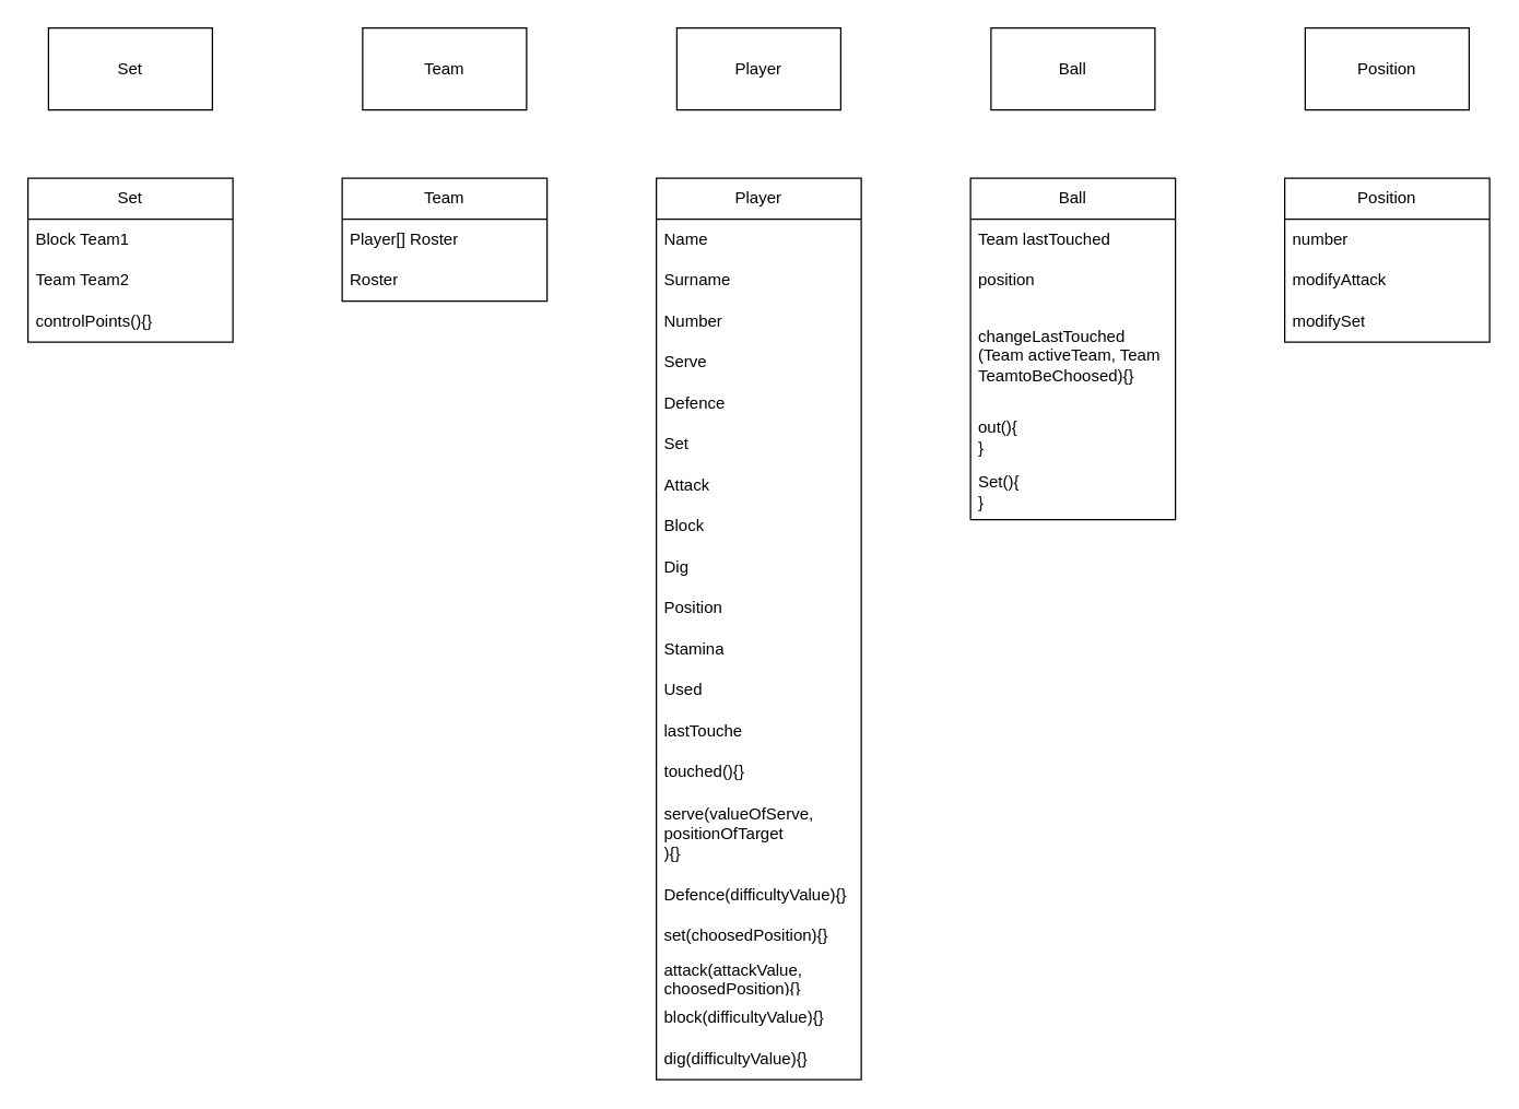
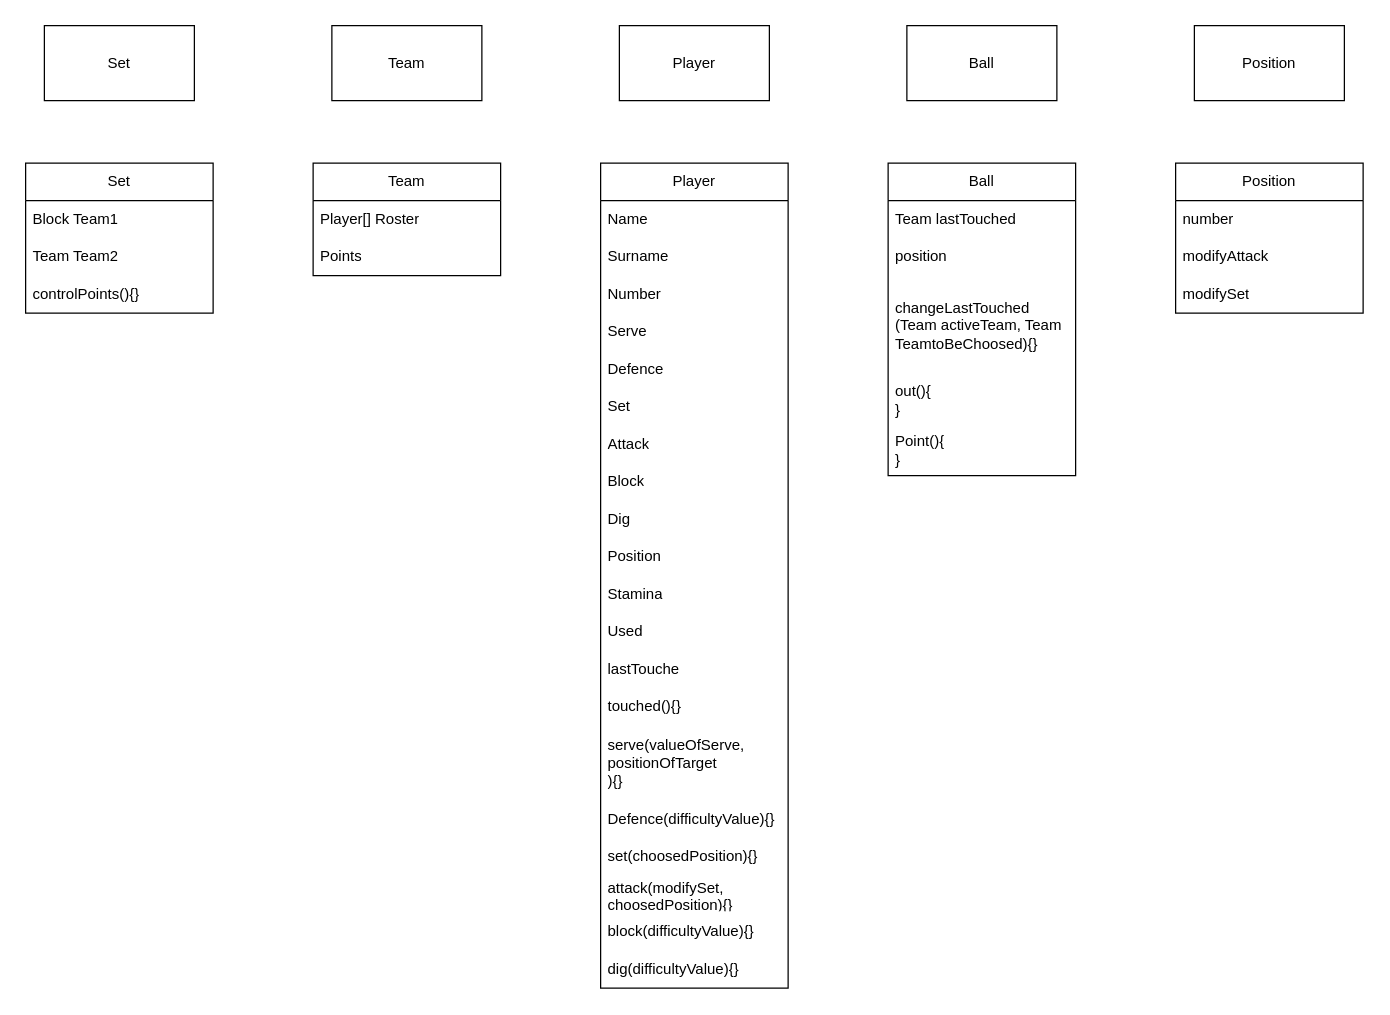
  <mxCell id="0" />
  <mxCell id="1" parent="0" />
  <mxCell id="2" value="Set" style="rounded=0;whiteSpace=wrap;html=1;" vertex="1" parent="1"><mxGeometry x="35" y="20" width="120" height="60" as="geometry" /></mxCell>
  <mxCell id="3" value="Team" style="rounded=0;whiteSpace=wrap;html=1;" vertex="1" parent="1"><mxGeometry x="265" y="20" width="120" height="60" as="geometry" /></mxCell>
  <mxCell id="4" value="Player" style="rounded=0;whiteSpace=wrap;html=1;" vertex="1" parent="1"><mxGeometry x="495" y="20" width="120" height="60" as="geometry" /></mxCell>
  <mxCell id="5" value="Ball" style="rounded=0;whiteSpace=wrap;html=1;" vertex="1" parent="1"><mxGeometry x="725" y="20" width="120" height="60" as="geometry" /></mxCell>
  <mxCell id="6" value="Ball" style="swimlane;fontStyle=0;childLayout=stackLayout;horizontal=1;startSize=30;horizontalStack=0;resizeParent=1;resizeParentMax=0;resizeLast=0;collapsible=1;marginBottom=0;whiteSpace=wrap;html=1;" vertex="1" parent="1"><mxGeometry x="710" y="130" width="150" height="250" as="geometry" /></mxCell>
  <mxCell id="7" value="Team lastTouched" style="text;strokeColor=none;fillColor=none;align=left;verticalAlign=middle;spacingLeft=4;spacingRight=4;overflow=hidden;points=[[0,0.5],[1,0.5]];portConstraint=eastwest;rotatable=0;whiteSpace=wrap;html=1;" vertex="1" parent="6"><mxGeometry y="30" width="150" height="30" as="geometry" /></mxCell>
  <mxCell id="8" value="position" style="text;strokeColor=none;fillColor=none;align=left;verticalAlign=middle;spacingLeft=4;spacingRight=4;overflow=hidden;points=[[0,0.5],[1,0.5]];portConstraint=eastwest;rotatable=0;whiteSpace=wrap;html=1;" vertex="1" parent="6"><mxGeometry y="60" width="150" height="30" as="geometry" /></mxCell>
  <mxCell id="9" value="changeLastTouched&lt;br&gt;(Team activeTeam, Team TeamtoBeChoosed){}" style="text;strokeColor=none;fillColor=none;align=left;verticalAlign=middle;spacingLeft=4;spacingRight=4;overflow=hidden;points=[[0,0.5],[1,0.5]];portConstraint=eastwest;rotatable=0;whiteSpace=wrap;html=1;" vertex="1" parent="6"><mxGeometry y="90" width="150" height="80" as="geometry" /></mxCell>
  <mxCell id="10" value="out(){&lt;br&gt;}" style="text;strokeColor=none;fillColor=none;align=left;verticalAlign=middle;spacingLeft=4;spacingRight=4;overflow=hidden;points=[[0,0.5],[1,0.5]];portConstraint=eastwest;rotatable=0;whiteSpace=wrap;html=1;" vertex="1" parent="6"><mxGeometry y="170" width="150" height="40" as="geometry" /></mxCell>
- <mxCell id="11" value="Set(){&lt;br&gt;}" style="text;strokeColor=none;fillColor=none;align=left;verticalAlign=middle;spacingLeft=4;spacingRight=4;overflow=hidden;points=[[0,0.5],[1,0.5]];portConstraint=eastwest;rotatable=0;whiteSpace=wrap;html=1;" vertex="1" parent="6"><mxGeometry y="210" width="150" height="40" as="geometry" /></mxCell>
+ <mxCell id="11" value="Point(){&lt;br&gt;}" style="text;strokeColor=none;fillColor=none;align=left;verticalAlign=middle;spacingLeft=4;spacingRight=4;overflow=hidden;points=[[0,0.5],[1,0.5]];portConstraint=eastwest;rotatable=0;whiteSpace=wrap;html=1;" vertex="1" parent="6"><mxGeometry y="210" width="150" height="40" as="geometry" /></mxCell>
  <mxCell id="12" value="Player" style="swimlane;fontStyle=0;childLayout=stackLayout;horizontal=1;startSize=30;horizontalStack=0;resizeParent=1;resizeParentMax=0;resizeLast=0;collapsible=1;marginBottom=0;whiteSpace=wrap;html=1;" vertex="1" parent="1"><mxGeometry x="480" y="130" width="150" height="660" as="geometry" /></mxCell>
  <mxCell id="13" value="Name" style="text;strokeColor=none;fillColor=none;align=left;verticalAlign=middle;spacingLeft=4;spacingRight=4;overflow=hidden;points=[[0,0.5],[1,0.5]];portConstraint=eastwest;rotatable=0;whiteSpace=wrap;html=1;" vertex="1" parent="12"><mxGeometry y="30" width="150" height="30" as="geometry" /></mxCell>
  <mxCell id="14" value="Surname" style="text;strokeColor=none;fillColor=none;align=left;verticalAlign=middle;spacingLeft=4;spacingRight=4;overflow=hidden;points=[[0,0.5],[1,0.5]];portConstraint=eastwest;rotatable=0;whiteSpace=wrap;html=1;" vertex="1" parent="12"><mxGeometry y="60" width="150" height="30" as="geometry" /></mxCell>
  <mxCell id="15" value="Number" style="text;strokeColor=none;fillColor=none;align=left;verticalAlign=middle;spacingLeft=4;spacingRight=4;overflow=hidden;points=[[0,0.5],[1,0.5]];portConstraint=eastwest;rotatable=0;whiteSpace=wrap;html=1;" vertex="1" parent="12"><mxGeometry y="90" width="150" height="30" as="geometry" /></mxCell>
  <mxCell id="16" value="Serve" style="text;strokeColor=none;fillColor=none;align=left;verticalAlign=middle;spacingLeft=4;spacingRight=4;overflow=hidden;points=[[0,0.5],[1,0.5]];portConstraint=eastwest;rotatable=0;whiteSpace=wrap;html=1;" vertex="1" parent="12"><mxGeometry y="120" width="150" height="30" as="geometry" /></mxCell>
  <mxCell id="17" value="Defence" style="text;strokeColor=none;fillColor=none;align=left;verticalAlign=middle;spacingLeft=4;spacingRight=4;overflow=hidden;points=[[0,0.5],[1,0.5]];portConstraint=eastwest;rotatable=0;whiteSpace=wrap;html=1;" vertex="1" parent="12"><mxGeometry y="150" width="150" height="30" as="geometry" /></mxCell>
  <mxCell id="18" value="Set" style="text;strokeColor=none;fillColor=none;align=left;verticalAlign=middle;spacingLeft=4;spacingRight=4;overflow=hidden;points=[[0,0.5],[1,0.5]];portConstraint=eastwest;rotatable=0;whiteSpace=wrap;html=1;" vertex="1" parent="12"><mxGeometry y="180" width="150" height="30" as="geometry" /></mxCell>
  <mxCell id="19" value="Attack" style="text;strokeColor=none;fillColor=none;align=left;verticalAlign=middle;spacingLeft=4;spacingRight=4;overflow=hidden;points=[[0,0.5],[1,0.5]];portConstraint=eastwest;rotatable=0;whiteSpace=wrap;html=1;" vertex="1" parent="12"><mxGeometry y="210" width="150" height="30" as="geometry" /></mxCell>
  <mxCell id="20" value="Block" style="text;strokeColor=none;fillColor=none;align=left;verticalAlign=middle;spacingLeft=4;spacingRight=4;overflow=hidden;points=[[0,0.5],[1,0.5]];portConstraint=eastwest;rotatable=0;whiteSpace=wrap;html=1;" vertex="1" parent="12"><mxGeometry y="240" width="150" height="30" as="geometry" /></mxCell>
  <mxCell id="21" value="Dig" style="text;strokeColor=none;fillColor=none;align=left;verticalAlign=middle;spacingLeft=4;spacingRight=4;overflow=hidden;points=[[0,0.5],[1,0.5]];portConstraint=eastwest;rotatable=0;whiteSpace=wrap;html=1;" vertex="1" parent="12"><mxGeometry y="270" width="150" height="30" as="geometry" /></mxCell>
  <mxCell id="22" value="Position" style="text;strokeColor=none;fillColor=none;align=left;verticalAlign=middle;spacingLeft=4;spacingRight=4;overflow=hidden;points=[[0,0.5],[1,0.5]];portConstraint=eastwest;rotatable=0;whiteSpace=wrap;html=1;" vertex="1" parent="12"><mxGeometry y="300" width="150" height="30" as="geometry" /></mxCell>
  <mxCell id="23" value="Stamina" style="text;strokeColor=none;fillColor=none;align=left;verticalAlign=middle;spacingLeft=4;spacingRight=4;overflow=hidden;points=[[0,0.5],[1,0.5]];portConstraint=eastwest;rotatable=0;whiteSpace=wrap;html=1;" vertex="1" parent="12"><mxGeometry y="330" width="150" height="30" as="geometry" /></mxCell>
  <mxCell id="24" value="Used" style="text;strokeColor=none;fillColor=none;align=left;verticalAlign=middle;spacingLeft=4;spacingRight=4;overflow=hidden;points=[[0,0.5],[1,0.5]];portConstraint=eastwest;rotatable=0;whiteSpace=wrap;html=1;" vertex="1" parent="12"><mxGeometry y="360" width="150" height="30" as="geometry" /></mxCell>
  <mxCell id="25" value="lastTouche" style="text;strokeColor=none;fillColor=none;align=left;verticalAlign=middle;spacingLeft=4;spacingRight=4;overflow=hidden;points=[[0,0.5],[1,0.5]];portConstraint=eastwest;rotatable=0;whiteSpace=wrap;html=1;" vertex="1" parent="12"><mxGeometry y="390" width="150" height="30" as="geometry" /></mxCell>
  <mxCell id="26" value="touched(){}" style="text;strokeColor=none;fillColor=none;align=left;verticalAlign=middle;spacingLeft=4;spacingRight=4;overflow=hidden;points=[[0,0.5],[1,0.5]];portConstraint=eastwest;rotatable=0;whiteSpace=wrap;html=1;" vertex="1" parent="12"><mxGeometry y="420" width="150" height="30" as="geometry" /></mxCell>
  <mxCell id="27" value="serve(valueOfServe, positionOfTarget&lt;br&gt;){}" style="text;strokeColor=none;fillColor=none;align=left;verticalAlign=middle;spacingLeft=4;spacingRight=4;overflow=hidden;points=[[0,0.5],[1,0.5]];portConstraint=eastwest;rotatable=0;whiteSpace=wrap;html=1;" vertex="1" parent="12"><mxGeometry y="450" width="150" height="60" as="geometry" /></mxCell>
  <mxCell id="28" value="Defence(difficultyValue){}" style="text;strokeColor=none;fillColor=none;align=left;verticalAlign=middle;spacingLeft=4;spacingRight=4;overflow=hidden;points=[[0,0.5],[1,0.5]];portConstraint=eastwest;rotatable=0;whiteSpace=wrap;html=1;" vertex="1" parent="12"><mxGeometry y="510" width="150" height="30" as="geometry" /></mxCell>
  <mxCell id="29" value="set(choosedPosition){}" style="text;strokeColor=none;fillColor=none;align=left;verticalAlign=middle;spacingLeft=4;spacingRight=4;overflow=hidden;points=[[0,0.5],[1,0.5]];portConstraint=eastwest;rotatable=0;whiteSpace=wrap;html=1;" vertex="1" parent="12"><mxGeometry y="540" width="150" height="30" as="geometry" /></mxCell>
- <mxCell id="30" value="attack(attackValue,&lt;br&gt;choosedPosition){}" style="text;strokeColor=none;fillColor=none;align=left;verticalAlign=middle;spacingLeft=4;spacingRight=4;overflow=hidden;points=[[0,0.5],[1,0.5]];portConstraint=eastwest;rotatable=0;whiteSpace=wrap;html=1;" vertex="1" parent="12"><mxGeometry y="570" width="150" height="30" as="geometry" /></mxCell>
+ <mxCell id="30" value="attack(modifySet,&lt;br&gt;choosedPosition){}" style="text;strokeColor=none;fillColor=none;align=left;verticalAlign=middle;spacingLeft=4;spacingRight=4;overflow=hidden;points=[[0,0.5],[1,0.5]];portConstraint=eastwest;rotatable=0;whiteSpace=wrap;html=1;" vertex="1" parent="12"><mxGeometry y="570" width="150" height="30" as="geometry" /></mxCell>
  <mxCell id="31" value="block(difficultyValue){}" style="text;strokeColor=none;fillColor=none;align=left;verticalAlign=middle;spacingLeft=4;spacingRight=4;overflow=hidden;points=[[0,0.5],[1,0.5]];portConstraint=eastwest;rotatable=0;whiteSpace=wrap;html=1;" vertex="1" parent="12"><mxGeometry y="600" width="150" height="30" as="geometry" /></mxCell>
  <mxCell id="32" value="dig(difficultyValue){}" style="text;strokeColor=none;fillColor=none;align=left;verticalAlign=middle;spacingLeft=4;spacingRight=4;overflow=hidden;points=[[0,0.5],[1,0.5]];portConstraint=eastwest;rotatable=0;whiteSpace=wrap;html=1;" vertex="1" parent="12"><mxGeometry y="630" width="150" height="30" as="geometry" /></mxCell>
  <mxCell id="33" value="Team" style="swimlane;fontStyle=0;childLayout=stackLayout;horizontal=1;startSize=30;horizontalStack=0;resizeParent=1;resizeParentMax=0;resizeLast=0;collapsible=1;marginBottom=0;whiteSpace=wrap;html=1;" vertex="1" parent="1"><mxGeometry x="250" y="130" width="150" height="90" as="geometry" /></mxCell>
  <mxCell id="34" value="Player[] Roster" style="text;strokeColor=none;fillColor=none;align=left;verticalAlign=middle;spacingLeft=4;spacingRight=4;overflow=hidden;points=[[0,0.5],[1,0.5]];portConstraint=eastwest;rotatable=0;whiteSpace=wrap;html=1;" vertex="1" parent="33"><mxGeometry y="30" width="150" height="30" as="geometry" /></mxCell>
- <mxCell id="35" value="Roster" style="text;strokeColor=none;fillColor=none;align=left;verticalAlign=middle;spacingLeft=4;spacingRight=4;overflow=hidden;points=[[0,0.5],[1,0.5]];portConstraint=eastwest;rotatable=0;whiteSpace=wrap;html=1;" vertex="1" parent="33"><mxGeometry y="60" width="150" height="30" as="geometry" /></mxCell>
+ <mxCell id="35" value="Points" style="text;strokeColor=none;fillColor=none;align=left;verticalAlign=middle;spacingLeft=4;spacingRight=4;overflow=hidden;points=[[0,0.5],[1,0.5]];portConstraint=eastwest;rotatable=0;whiteSpace=wrap;html=1;" vertex="1" parent="33"><mxGeometry y="60" width="150" height="30" as="geometry" /></mxCell>
  <mxCell id="36" value="Set" style="swimlane;fontStyle=0;childLayout=stackLayout;horizontal=1;startSize=30;horizontalStack=0;resizeParent=1;resizeParentMax=0;resizeLast=0;collapsible=1;marginBottom=0;whiteSpace=wrap;html=1;" vertex="1" parent="1"><mxGeometry x="20" y="130" width="150" height="120" as="geometry" /></mxCell>
  <mxCell id="37" value="Block Team1" style="text;strokeColor=none;fillColor=none;align=left;verticalAlign=middle;spacingLeft=4;spacingRight=4;overflow=hidden;points=[[0,0.5],[1,0.5]];portConstraint=eastwest;rotatable=0;whiteSpace=wrap;html=1;" vertex="1" parent="36"><mxGeometry y="30" width="150" height="30" as="geometry" /></mxCell>
  <mxCell id="38" value="Team Team2" style="text;strokeColor=none;fillColor=none;align=left;verticalAlign=middle;spacingLeft=4;spacingRight=4;overflow=hidden;points=[[0,0.5],[1,0.5]];portConstraint=eastwest;rotatable=0;whiteSpace=wrap;html=1;" vertex="1" parent="36"><mxGeometry y="60" width="150" height="30" as="geometry" /></mxCell>
  <mxCell id="39" value="controlPoints(){}" style="text;strokeColor=none;fillColor=none;align=left;verticalAlign=middle;spacingLeft=4;spacingRight=4;overflow=hidden;points=[[0,0.5],[1,0.5]];portConstraint=eastwest;rotatable=0;whiteSpace=wrap;html=1;" vertex="1" parent="36"><mxGeometry y="90" width="150" height="30" as="geometry" /></mxCell>
  <mxCell id="40" value="Position" style="rounded=0;whiteSpace=wrap;html=1;" vertex="1" parent="1"><mxGeometry x="955" y="20" width="120" height="60" as="geometry" /></mxCell>
  <mxCell id="41" value="Position" style="swimlane;fontStyle=0;childLayout=stackLayout;horizontal=1;startSize=30;horizontalStack=0;resizeParent=1;resizeParentMax=0;resizeLast=0;collapsible=1;marginBottom=0;whiteSpace=wrap;html=1;" vertex="1" parent="1"><mxGeometry x="940" y="130" width="150" height="120" as="geometry" /></mxCell>
  <mxCell id="42" value="number" style="text;strokeColor=none;fillColor=none;align=left;verticalAlign=middle;spacingLeft=4;spacingRight=4;overflow=hidden;points=[[0,0.5],[1,0.5]];portConstraint=eastwest;rotatable=0;whiteSpace=wrap;html=1;" vertex="1" parent="41"><mxGeometry y="30" width="150" height="30" as="geometry" /></mxCell>
  <mxCell id="43" value="modifyAttack" style="text;strokeColor=none;fillColor=none;align=left;verticalAlign=middle;spacingLeft=4;spacingRight=4;overflow=hidden;points=[[0,0.5],[1,0.5]];portConstraint=eastwest;rotatable=0;whiteSpace=wrap;html=1;" vertex="1" parent="41"><mxGeometry y="60" width="150" height="30" as="geometry" /></mxCell>
  <mxCell id="44" value="modifySet" style="text;strokeColor=none;fillColor=none;align=left;verticalAlign=middle;spacingLeft=4;spacingRight=4;overflow=hidden;points=[[0,0.5],[1,0.5]];portConstraint=eastwest;rotatable=0;whiteSpace=wrap;html=1;" vertex="1" parent="41"><mxGeometry y="90" width="150" height="30" as="geometry" /></mxCell>
